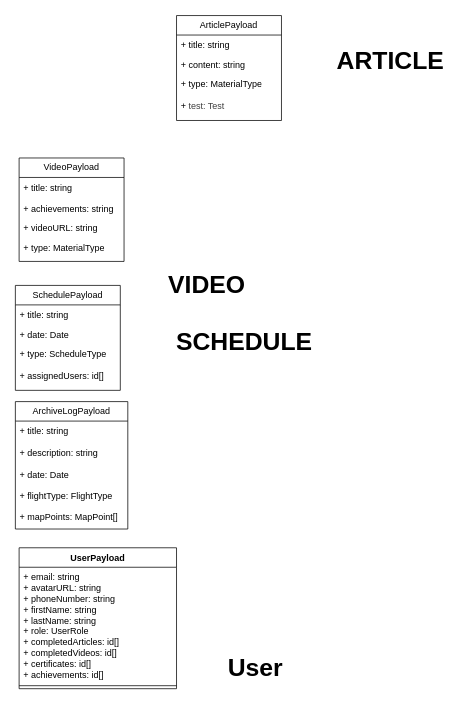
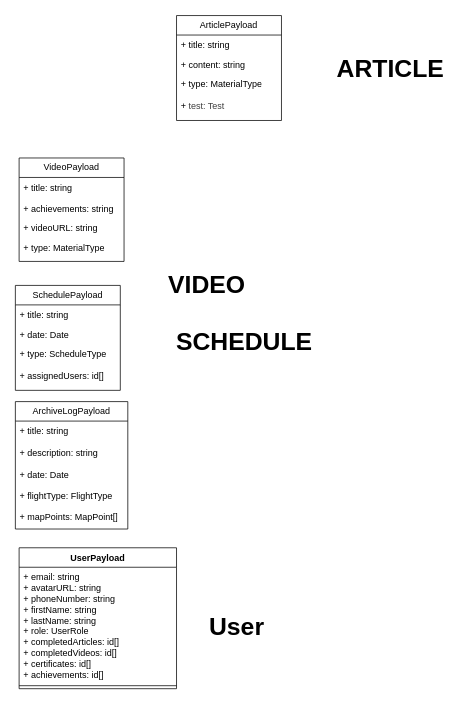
  <mxCell id="0" />
  <mxCell id="1" parent="0" />
  <mxCell id="2" value="ArticlePayload" style="swimlane;fontStyle=0;childLayout=stackLayout;horizontal=1;startSize=26;fillColor=none;horizontalStack=0;resizeParent=1;resizeParentMax=0;resizeLast=0;collapsible=1;marginBottom=0;whiteSpace=wrap;html=1;" parent="1" vertex="1"><mxGeometry x="235" y="20" width="140" height="140" as="geometry" /></mxCell>
  <mxCell id="3" value="+ title: string" style="text;strokeColor=none;fillColor=none;align=left;verticalAlign=top;spacingLeft=4;spacingRight=4;overflow=hidden;rotatable=0;points=[[0,0.5],[1,0.5]];portConstraint=eastwest;whiteSpace=wrap;html=1;" parent="2" vertex="1"><mxGeometry y="26" width="140" height="26" as="geometry" /></mxCell>
  <mxCell id="4" value="+ content: string" style="text;strokeColor=none;fillColor=none;align=left;verticalAlign=top;spacingLeft=4;spacingRight=4;overflow=hidden;rotatable=0;points=[[0,0.5],[1,0.5]];portConstraint=eastwest;whiteSpace=wrap;html=1;" parent="2" vertex="1"><mxGeometry y="52" width="140" height="26" as="geometry" /></mxCell>
  <mxCell id="5" value="+ type: MaterialType&lt;br&gt;&lt;br&gt;+&amp;nbsp;&lt;span style=&quot;color: rgb(63, 63, 63);&quot;&gt;test: Test&lt;/span&gt;" style="text;strokeColor=none;fillColor=none;align=left;verticalAlign=top;spacingLeft=4;spacingRight=4;overflow=hidden;rotatable=0;points=[[0,0.5],[1,0.5]];portConstraint=eastwest;whiteSpace=wrap;html=1;" parent="2" vertex="1"><mxGeometry y="78" width="140" height="62" as="geometry" /></mxCell>
- <mxCell id="6" value="&lt;font style=&quot;font-size: 33px;&quot;&gt;&lt;b&gt;ARTICLE&lt;/b&gt;&lt;/font&gt;" style="text;html=1;align=center;verticalAlign=middle;resizable=0;points=[];autosize=1;strokeColor=none;fillColor=none;" parent="1" vertex="1"><mxGeometry x="435" y="55" width="170" height="50" as="geometry" /></mxCell>
+ <mxCell id="6" value="&lt;font style=&quot;font-size: 33px;&quot;&gt;&lt;b&gt;ARTICLE&lt;/b&gt;&lt;/font&gt;" style="text;html=1;align=center;verticalAlign=middle;resizable=0;points=[];autosize=1;strokeColor=none;fillColor=none;" parent="1" vertex="1"><mxGeometry x="435" y="65" width="170" height="50" as="geometry" /></mxCell>
  <mxCell id="7" value="VideoPayload" style="swimlane;fontStyle=0;childLayout=stackLayout;horizontal=1;startSize=26;fillColor=none;horizontalStack=0;resizeParent=1;resizeParentMax=0;resizeLast=0;collapsible=1;marginBottom=0;whiteSpace=wrap;html=1;" parent="1" vertex="1"><mxGeometry x="25" y="210" width="140" height="138" as="geometry" /></mxCell>
  <mxCell id="8" value="+ title: string&lt;br&gt;&lt;br&gt;+ achievements: string" style="text;strokeColor=none;fillColor=none;align=left;verticalAlign=top;spacingLeft=4;spacingRight=4;overflow=hidden;rotatable=0;points=[[0,0.5],[1,0.5]];portConstraint=eastwest;whiteSpace=wrap;html=1;" parent="7" vertex="1"><mxGeometry y="26" width="140" height="54" as="geometry" /></mxCell>
  <mxCell id="9" value="+ videoURL: string" style="text;strokeColor=none;fillColor=none;align=left;verticalAlign=top;spacingLeft=4;spacingRight=4;overflow=hidden;rotatable=0;points=[[0,0.5],[1,0.5]];portConstraint=eastwest;whiteSpace=wrap;html=1;" parent="7" vertex="1"><mxGeometry y="80" width="140" height="26" as="geometry" /></mxCell>
  <mxCell id="10" value="+ type: MaterialType" style="text;strokeColor=none;fillColor=none;align=left;verticalAlign=top;spacingLeft=4;spacingRight=4;overflow=hidden;rotatable=0;points=[[0,0.5],[1,0.5]];portConstraint=eastwest;whiteSpace=wrap;html=1;" parent="7" vertex="1"><mxGeometry y="106" width="140" height="32" as="geometry" /></mxCell>
  <mxCell id="11" value="&lt;font style=&quot;font-size: 33px;&quot;&gt;&lt;b&gt;VIDEO&lt;/b&gt;&lt;/font&gt;" style="text;html=1;align=center;verticalAlign=middle;resizable=0;points=[];autosize=1;strokeColor=none;fillColor=none;" parent="1" vertex="1"><mxGeometry x="210" y="354" width="130" height="50" as="geometry" /></mxCell>
  <mxCell id="12" value="SchedulePayload" style="swimlane;fontStyle=0;childLayout=stackLayout;horizontal=1;startSize=26;fillColor=none;horizontalStack=0;resizeParent=1;resizeParentMax=0;resizeLast=0;collapsible=1;marginBottom=0;whiteSpace=wrap;html=1;" parent="1" vertex="1"><mxGeometry x="20" y="380" width="140" height="140" as="geometry" /></mxCell>
  <mxCell id="13" value="+ title: string" style="text;strokeColor=none;fillColor=none;align=left;verticalAlign=top;spacingLeft=4;spacingRight=4;overflow=hidden;rotatable=0;points=[[0,0.5],[1,0.5]];portConstraint=eastwest;whiteSpace=wrap;html=1;" parent="12" vertex="1"><mxGeometry y="26" width="140" height="26" as="geometry" /></mxCell>
  <mxCell id="14" value="+ date: Date" style="text;strokeColor=none;fillColor=none;align=left;verticalAlign=top;spacingLeft=4;spacingRight=4;overflow=hidden;rotatable=0;points=[[0,0.5],[1,0.5]];portConstraint=eastwest;whiteSpace=wrap;html=1;" parent="12" vertex="1"><mxGeometry y="52" width="140" height="26" as="geometry" /></mxCell>
  <mxCell id="15" value="+ type: ScheduleType&lt;br&gt;&lt;br&gt;+ assignedUsers: id[]" style="text;strokeColor=none;fillColor=none;align=left;verticalAlign=top;spacingLeft=4;spacingRight=4;overflow=hidden;rotatable=0;points=[[0,0.5],[1,0.5]];portConstraint=eastwest;whiteSpace=wrap;html=1;" parent="12" vertex="1"><mxGeometry y="78" width="140" height="62" as="geometry" /></mxCell>
  <mxCell id="16" value="&lt;font style=&quot;font-size: 33px;&quot;&gt;&lt;b&gt;SCHEDULE&lt;/b&gt;&lt;/font&gt;" style="text;html=1;align=center;verticalAlign=middle;resizable=0;points=[];autosize=1;strokeColor=none;fillColor=none;" parent="1" vertex="1"><mxGeometry x="220" y="430" width="210" height="50" as="geometry" /></mxCell>
  <mxCell id="17" value="ArchiveLogPayload" style="swimlane;fontStyle=0;childLayout=stackLayout;horizontal=1;startSize=26;fillColor=none;horizontalStack=0;resizeParent=1;resizeParentMax=0;resizeLast=0;collapsible=1;marginBottom=0;whiteSpace=wrap;html=1;" parent="1" vertex="1"><mxGeometry x="20" y="535" width="150" height="170" as="geometry" /></mxCell>
  <mxCell id="18" value="+ title: string&lt;br&gt;&lt;br&gt;+ description: string&lt;br&gt;&lt;br&gt;+ date: Date&lt;div&gt;&lt;font color=&quot;#000000&quot;&gt;&lt;br&gt;&lt;/font&gt;&lt;/div&gt;&lt;div&gt;&lt;font color=&quot;#000000&quot;&gt;+ flightType: FlightType&lt;/font&gt;&lt;/div&gt;&lt;div&gt;&lt;font color=&quot;#000000&quot;&gt;&lt;font color=&quot;#000000&quot;&gt;&lt;br&gt;&lt;/font&gt;&lt;/font&gt;&lt;/div&gt;&lt;div&gt;&lt;font color=&quot;#000000&quot;&gt;&lt;font color=&quot;#000000&quot;&gt;+ mapPoints: MapPoint[]&lt;/font&gt;&lt;/font&gt;&lt;/div&gt;" style="text;strokeColor=none;fillColor=none;align=left;verticalAlign=top;spacingLeft=4;spacingRight=4;overflow=hidden;rotatable=0;points=[[0,0.5],[1,0.5]];portConstraint=eastwest;whiteSpace=wrap;html=1;" parent="17" vertex="1"><mxGeometry y="26" width="150" height="144" as="geometry" /></mxCell>
  <mxCell id="19" value="UserPayload" style="swimlane;fontStyle=1;align=center;verticalAlign=top;childLayout=stackLayout;horizontal=1;startSize=26;horizontalStack=0;resizeParent=1;resizeParentMax=0;resizeLast=0;collapsible=1;marginBottom=0;whiteSpace=wrap;html=1;" parent="1" vertex="1"><mxGeometry x="25" y="730" width="210" height="188" as="geometry" /></mxCell>
  <mxCell id="20" value="&lt;div&gt;+ email: string&lt;/div&gt;&lt;div&gt;+ avatarURL: string&lt;br&gt;+ phoneNumber: string&lt;/div&gt;&lt;div&gt;&lt;span style=&quot;background-color: transparent;&quot;&gt;+ firstName: string&lt;/span&gt;&lt;/div&gt;&lt;div&gt;+ lastName: string&lt;/div&gt;&lt;div&gt;+ role: UserRole&lt;/div&gt;&lt;div&gt;&lt;div&gt;+ completedArticles: id[]&lt;/div&gt;&lt;div&gt;+ completedVideos: id[]&lt;/div&gt;&lt;div&gt;&lt;span style=&quot;background-color: transparent;&quot;&gt;+ certificates: id[]&lt;/span&gt;&lt;/div&gt;&lt;div&gt;+ achievements: id[]&lt;/div&gt;&lt;/div&gt;&lt;div&gt;&lt;br&gt;&lt;/div&gt;" style="text;strokeColor=none;fillColor=none;align=left;verticalAlign=top;spacingLeft=4;spacingRight=4;overflow=hidden;rotatable=0;points=[[0,0.5],[1,0.5]];portConstraint=eastwest;whiteSpace=wrap;html=1;" parent="19" vertex="1"><mxGeometry y="26" width="210" height="154" as="geometry" /></mxCell>
  <mxCell id="21" value="" style="line;strokeWidth=1;fillColor=none;align=left;verticalAlign=middle;spacingTop=-1;spacingLeft=3;spacingRight=3;rotatable=0;labelPosition=right;points=[];portConstraint=eastwest;strokeColor=inherit;" parent="19" vertex="1"><mxGeometry y="180" width="210" height="8" as="geometry" /></mxCell>
- <mxCell id="22" value="&lt;font style=&quot;font-size: 33px;&quot;&gt;&lt;b&gt;User&lt;/b&gt;&lt;/font&gt;" style="text;html=1;align=center;verticalAlign=middle;resizable=0;points=[];autosize=1;strokeColor=none;fillColor=none;" parent="1" vertex="1"><mxGeometry x="290" y="865" width="100" height="50" as="geometry" /></mxCell>
+ <mxCell id="22" value="&lt;font style=&quot;font-size: 33px;&quot;&gt;&lt;b&gt;User&lt;/b&gt;&lt;/font&gt;" style="text;html=1;align=center;verticalAlign=middle;resizable=0;points=[];autosize=1;strokeColor=none;fillColor=none;" parent="1" vertex="1"><mxGeometry x="265" y="810" width="100" height="50" as="geometry" /></mxCell>
